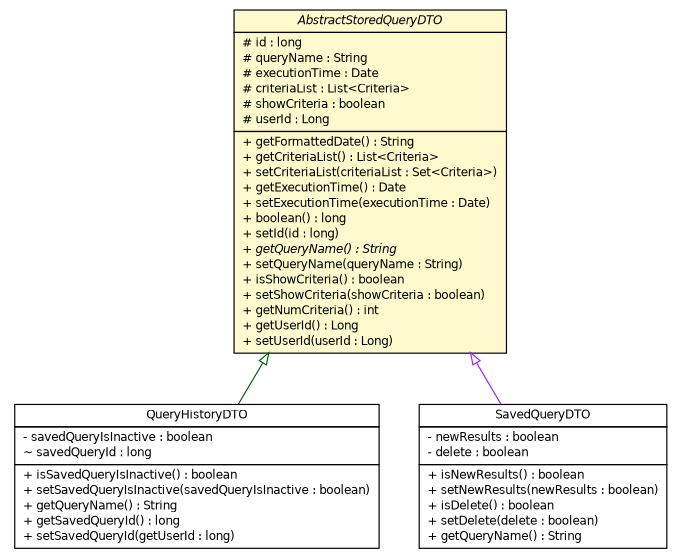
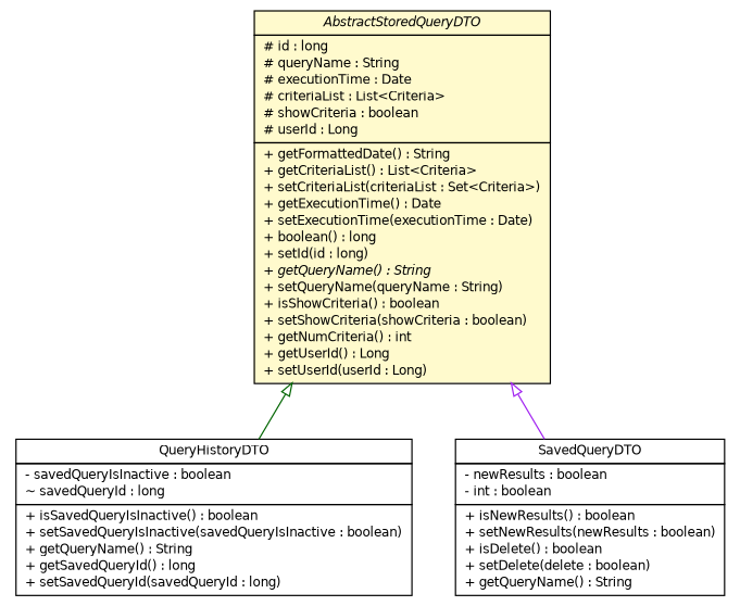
  digraph {
    node [fontcolor=black fontname=Helvetica fontsize=10.0 shape=plaintext]
    edge [arrowtail=empty dir=back fontname=Helvetica fontsize=10 headport=p labelfontname=Helvetica labelfontsize=10 tailport=p]
    n1 [label=<<table border="0" cellborder="1" cellspacing="0" cellpadding="2" port="p" bgcolor="lemonChiffon" href="./AbstractStoredQueryDTO.html"> 		<tr><td><table border="0" cellspacing="0" cellpadding="1"> 			<tr><td><font face="Helvetica-Oblique"> AbstractStoredQueryDTO </font></td></tr> 		</table></td></tr> 		<tr><td><table border="0" cellspacing="0" cellpadding="1"> 			<tr><td align="left"> # id : long </td></tr> 			<tr><td align="left"> # queryName : String </td></tr> 			<tr><td align="left"> # executionTime : Date </td></tr> 			<tr><td align="left"> # criteriaList : List&lt;Criteria&gt; </td></tr> 			<tr><td align="left"> # showCriteria : boolean </td></tr> 			<tr><td align="left"> # userId : Long </td></tr> 		</table></td></tr> 		<tr><td><table border="0" cellspacing="0" cellpadding="1"> 			<tr><td align="left"> + getFormattedDate() : String </td></tr> 			<tr><td align="left"> + getCriteriaList() : List&lt;Criteria&gt; </td></tr> 			<tr><td align="left"> + setCriteriaList(criteriaList : Set&lt;Criteria&gt;) </td></tr> 			<tr><td align="left"> + getExecutionTime() : Date </td></tr> 			<tr><td align="left"> + setExecutionTime(executionTime : Date) </td></tr> 			<tr><td align="left"> + boolean() : long </td></tr> 			<tr><td align="left"> + setId(id : long) </td></tr> 			<tr><td align="left"><font face="Helvetica-Oblique" point-size="10.0"> + getQueryName() : String </font></td></tr> 			<tr><td align="left"> + setQueryName(queryName : String) </td></tr> 			<tr><td align="left"> + isShowCriteria() : boolean </td></tr> 			<tr><td align="left"> + setShowCriteria(showCriteria : boolean) </td></tr> 			<tr><td align="left"> + getNumCriteria() : int </td></tr> 			<tr><td align="left"> + getUserId() : Long </td></tr> 			<tr><td align="left"> + setUserId(userId : Long) </td></tr> 		</table></td></tr> 		</table>>]
-   n2 [label=<<table border="0" cellborder="1" cellspacing="0" cellpadding="2" port="p" href="./QueryHistoryDTO.html"> 		<tr><td><table border="0" cellspacing="0" cellpadding="1"> 			<tr><td> QueryHistoryDTO </td></tr> 		</table></td></tr> 		<tr><td><table border="0" cellspacing="0" cellpadding="1"> 			<tr><td align="left"> - savedQueryIsInactive : boolean </td></tr> 			<tr><td align="left"> ~ savedQueryId : long </td></tr> 		</table></td></tr> 		<tr><td><table border="0" cellspacing="0" cellpadding="1"> 			<tr><td align="left"> + isSavedQueryIsInactive() : boolean </td></tr> 			<tr><td align="left"> + setSavedQueryIsInactive(savedQueryIsInactive : boolean) </td></tr> 			<tr><td align="left"> + getQueryName() : String </td></tr> 			<tr><td align="left"> + getSavedQueryId() : long </td></tr> 			<tr><td align="left"> + setSavedQueryId(getUserId : long) </td></tr> 		</table></td></tr> 		</table>>]
-   n3 [label=<<table border="0" cellborder="1" cellspacing="0" cellpadding="2" port="p" href="./SavedQueryDTO.html"> 		<tr><td><table border="0" cellspacing="0" cellpadding="1"> 			<tr><td> SavedQueryDTO </td></tr> 		</table></td></tr> 		<tr><td><table border="0" cellspacing="0" cellpadding="1"> 			<tr><td align="left"> - newResults : boolean </td></tr> 			<tr><td align="left"> - delete : boolean </td></tr> 		</table></td></tr> 		<tr><td><table border="0" cellspacing="0" cellpadding="1"> 			<tr><td align="left"> + isNewResults() : boolean </td></tr> 			<tr><td align="left"> + setNewResults(newResults : boolean) </td></tr> 			<tr><td align="left"> + isDelete() : boolean </td></tr> 			<tr><td align="left"> + setDelete(delete : boolean) </td></tr> 			<tr><td align="left"> + getQueryName() : String </td></tr> 		</table></td></tr> 		</table>>]
+   n2 [label=<<table border="0" cellborder="1" cellspacing="0" cellpadding="2" port="p" href="./QueryHistoryDTO.html"> 		<tr><td><table border="0" cellspacing="0" cellpadding="1"> 			<tr><td> QueryHistoryDTO </td></tr> 		</table></td></tr> 		<tr><td><table border="0" cellspacing="0" cellpadding="1"> 			<tr><td align="left"> - savedQueryIsInactive : boolean </td></tr> 			<tr><td align="left"> ~ savedQueryId : long </td></tr> 		</table></td></tr> 		<tr><td><table border="0" cellspacing="0" cellpadding="1"> 			<tr><td align="left"> + isSavedQueryIsInactive() : boolean </td></tr> 			<tr><td align="left"> + setSavedQueryIsInactive(savedQueryIsInactive : boolean) </td></tr> 			<tr><td align="left"> + getQueryName() : String </td></tr> 			<tr><td align="left"> + getSavedQueryId() : long </td></tr> 			<tr><td align="left"> + setSavedQueryId(savedQueryId : long) </td></tr> 		</table></td></tr> 		</table>>]
+   n3 [label=<<table border="0" cellborder="1" cellspacing="0" cellpadding="2" port="p" href="./SavedQueryDTO.html"> 		<tr><td><table border="0" cellspacing="0" cellpadding="1"> 			<tr><td> SavedQueryDTO </td></tr> 		</table></td></tr> 		<tr><td><table border="0" cellspacing="0" cellpadding="1"> 			<tr><td align="left"> - newResults : boolean </td></tr> 			<tr><td align="left"> - int : boolean </td></tr> 		</table></td></tr> 		<tr><td><table border="0" cellspacing="0" cellpadding="1"> 			<tr><td align="left"> + isNewResults() : boolean </td></tr> 			<tr><td align="left"> + setNewResults(newResults : boolean) </td></tr> 			<tr><td align="left"> + isDelete() : boolean </td></tr> 			<tr><td align="left"> + setDelete(delete : boolean) </td></tr> 			<tr><td align="left"> + getQueryName() : String </td></tr> 		</table></td></tr> 		</table>>]
    n1 -> n2 [color=darkgreen]
    n1 -> n3 [color=purple]
  }
